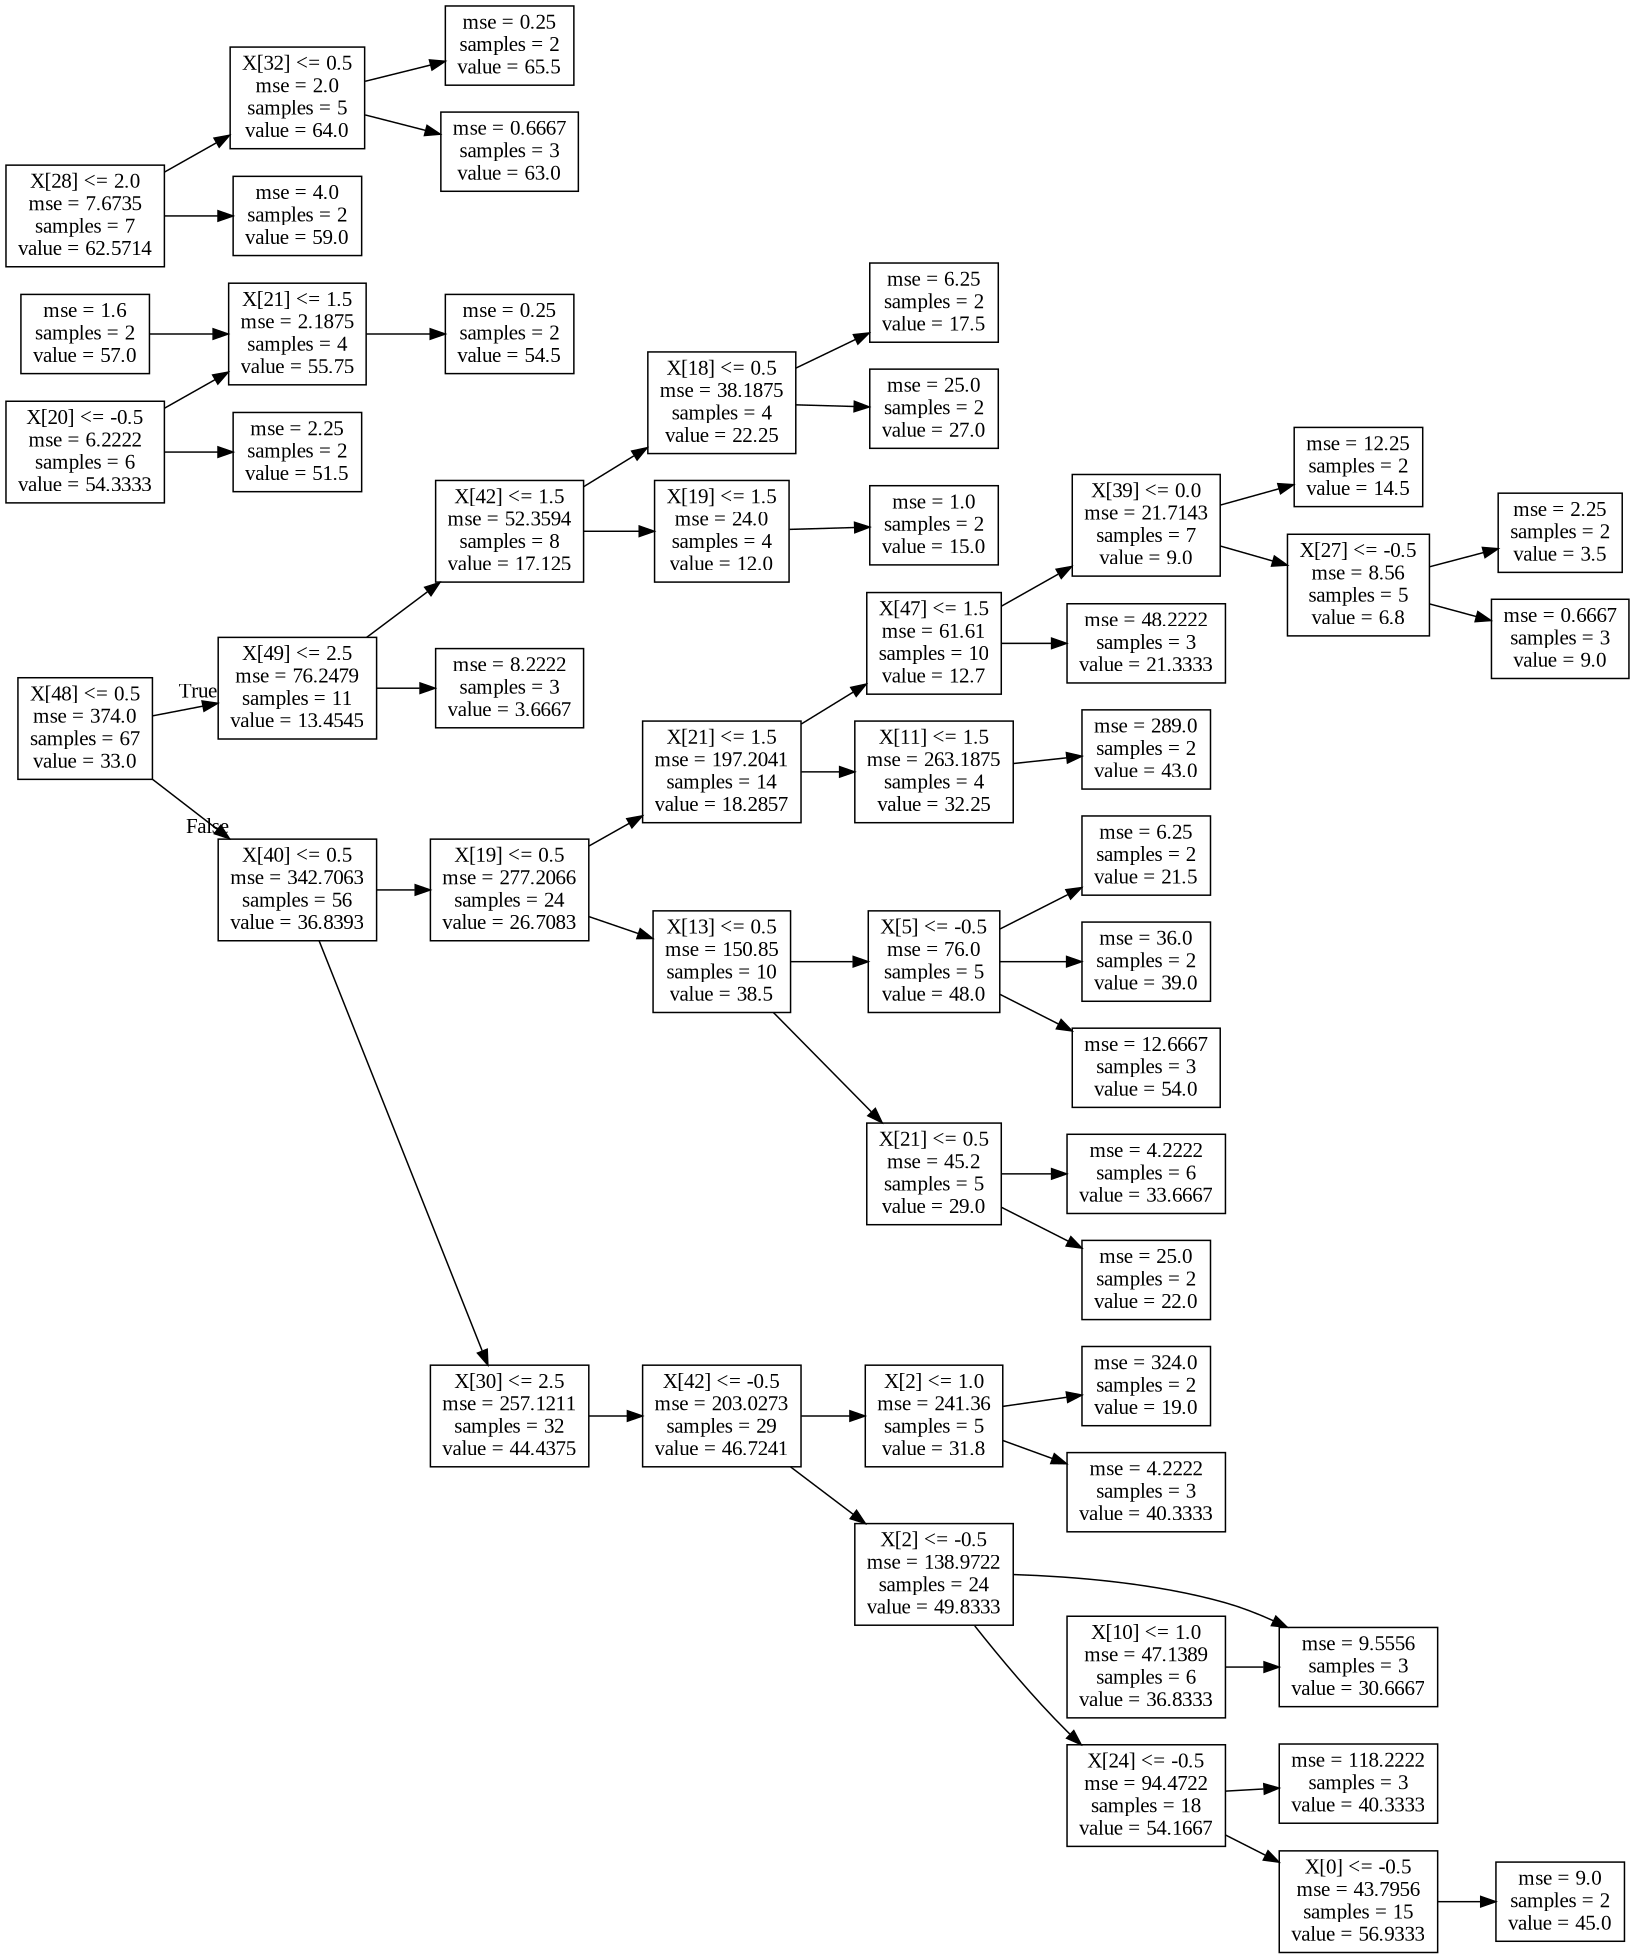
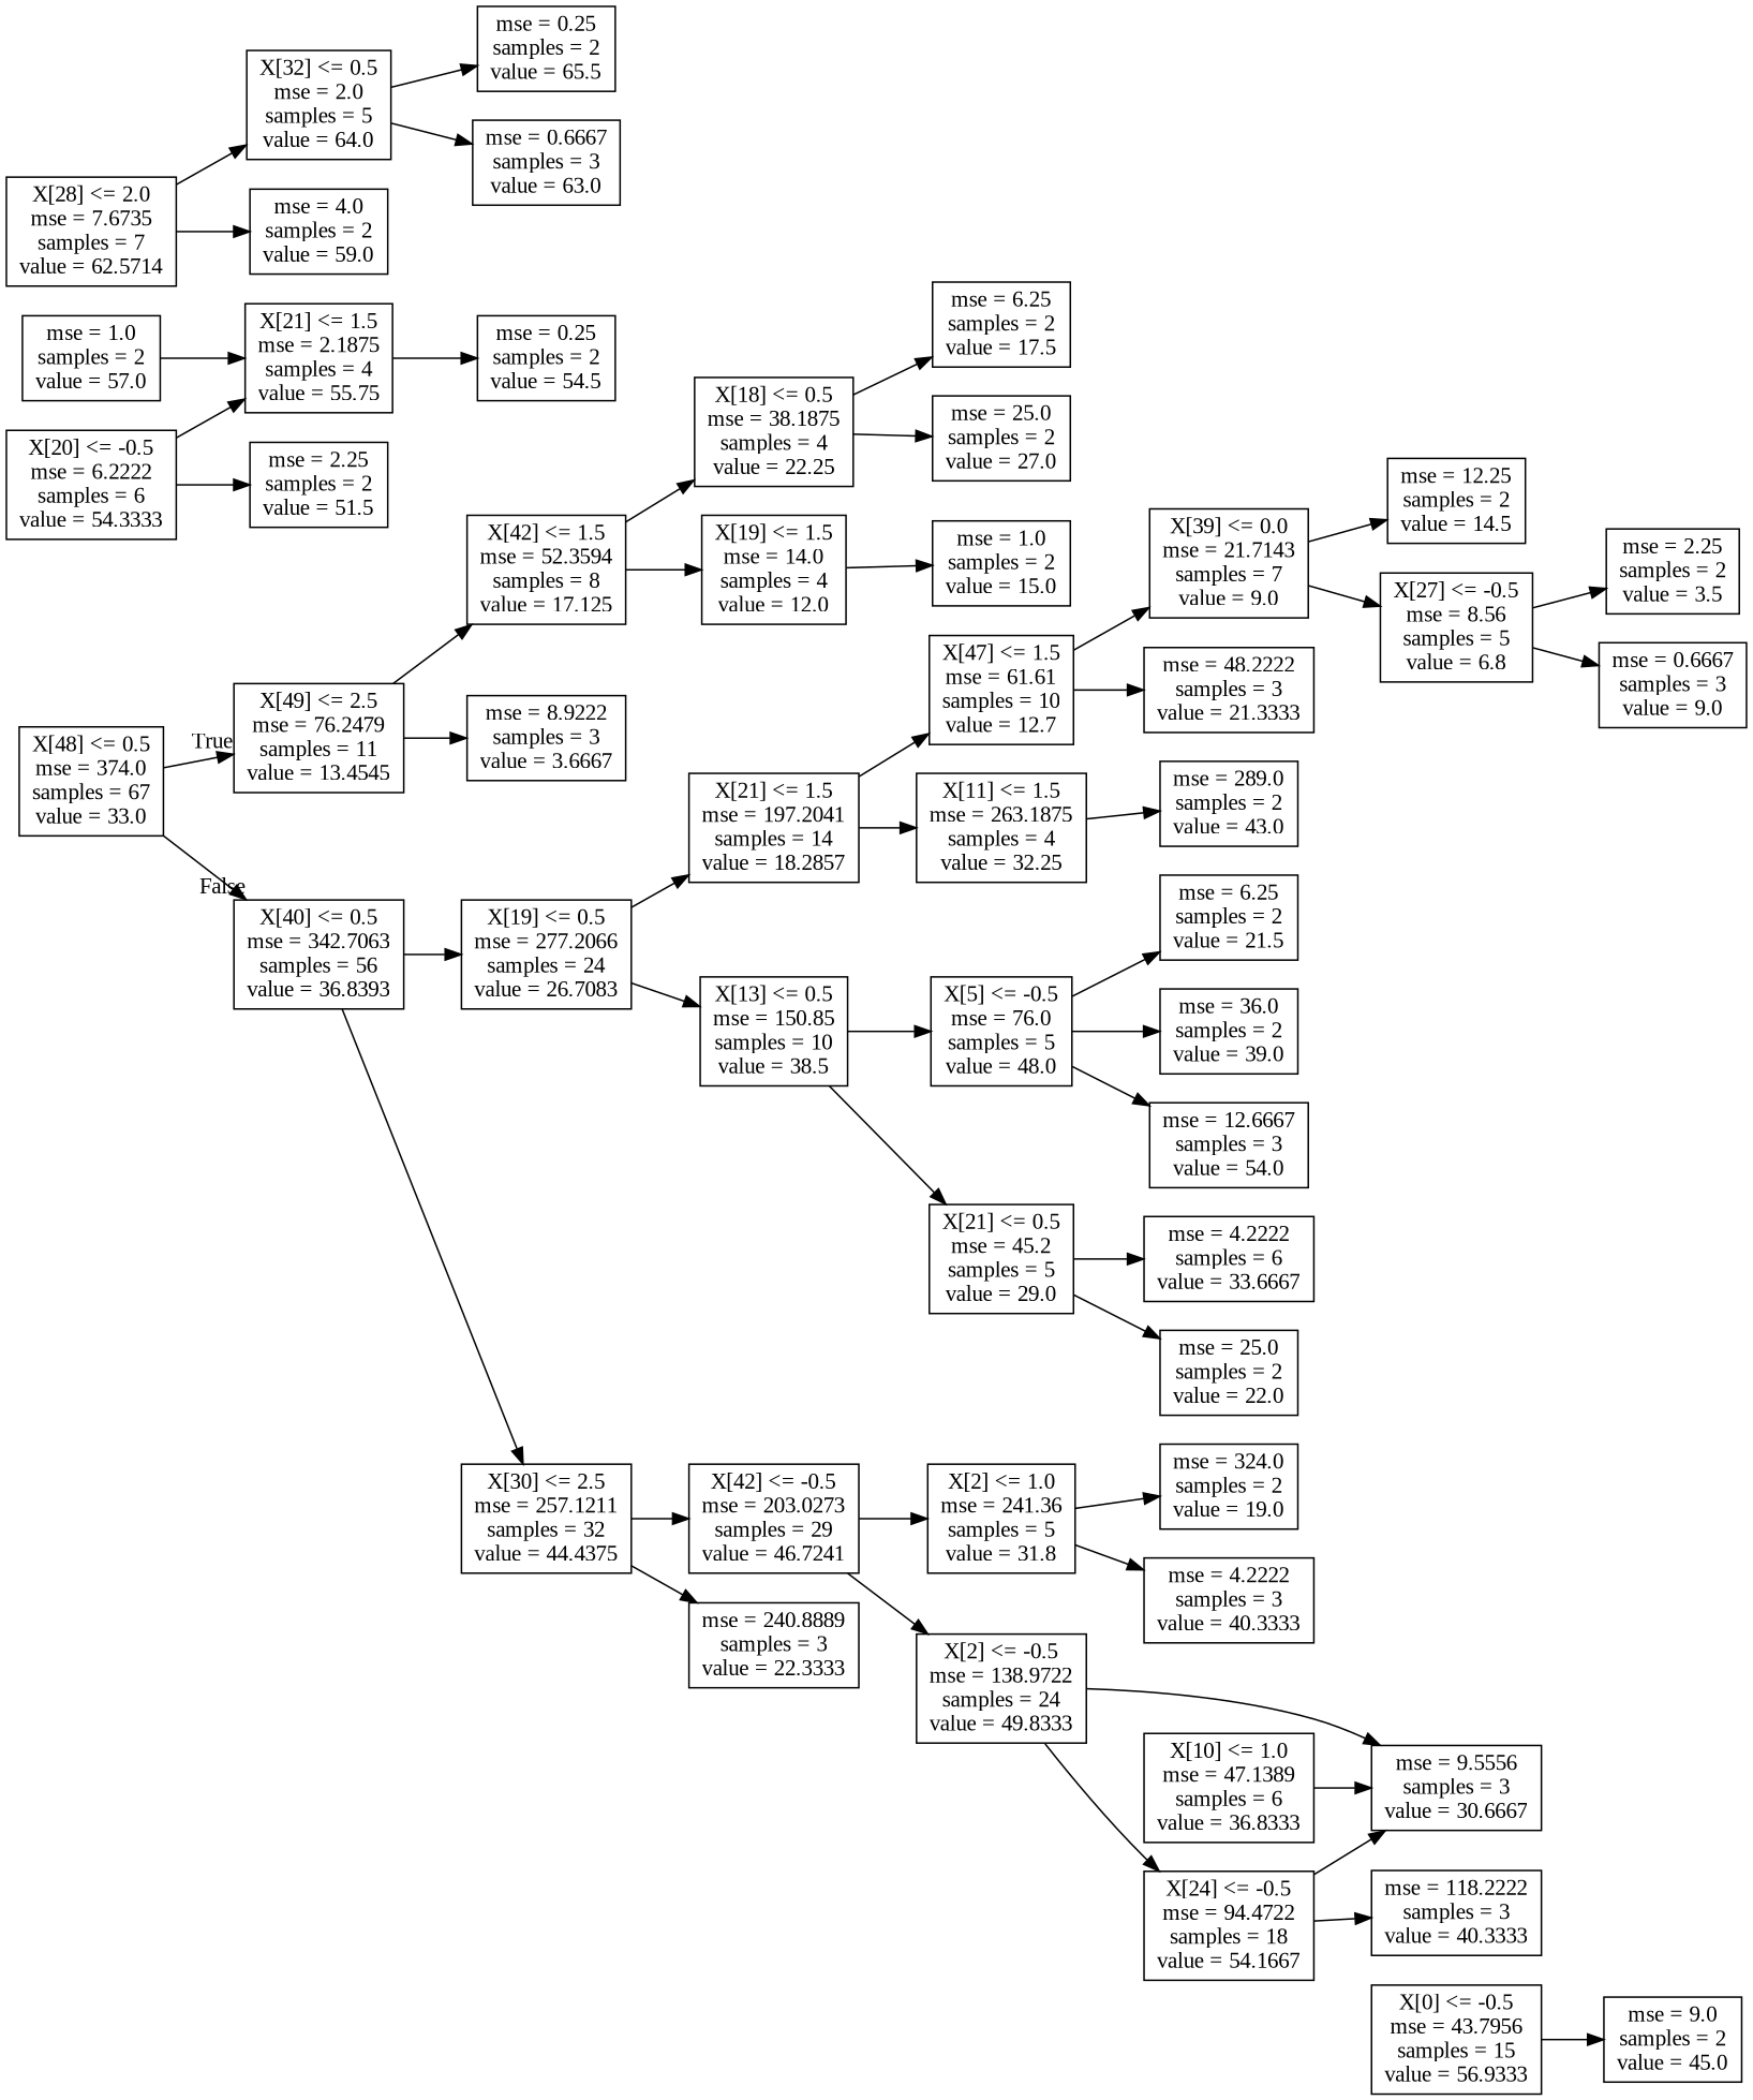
  digraph {
    fontname="Liberation Serif"
    rankdir=LR
    node [fontname="Liberation Serif" shape=box]
    edge [fontname="Liberation Serif"]
    n1 [label="X[48] <= 0.5\nmse = 374.0\nsamples = 67\nvalue = 33.0"]
    n2 [label="X[49] <= 2.5\nmse = 76.2479\nsamples = 11\nvalue = 13.4545"]
    n3 [label="X[40] <= 0.5\nmse = 342.7063\nsamples = 56\nvalue = 36.8393"]
    n4 [label="X[42] <= 1.5\nmse = 52.3594\nsamples = 8\nvalue = 17.125"]
-   n5 [label="mse = 8.2222\nsamples = 3\nvalue = 3.6667"]
+   n5 [label="mse = 8.9222\nsamples = 3\nvalue = 3.6667"]
    n6 [label="X[19] <= 0.5\nmse = 277.2066\nsamples = 24\nvalue = 26.7083"]
    n7 [label="X[30] <= 2.5\nmse = 257.1211\nsamples = 32\nvalue = 44.4375"]
    n8 [label="X[18] <= 0.5\nmse = 38.1875\nsamples = 4\nvalue = 22.25"]
-   n9 [label="X[19] <= 1.5\nmse = 24.0\nsamples = 4\nvalue = 12.0"]
+   n9 [label="X[19] <= 1.5\nmse = 14.0\nsamples = 4\nvalue = 12.0"]
    n10 [label="mse = 6.25\nsamples = 2\nvalue = 17.5"]
    n11 [label="mse = 25.0\nsamples = 2\nvalue = 27.0"]
    n12 [label="mse = 1.0\nsamples = 2\nvalue = 15.0"]
    n13 [label="X[21] <= 1.5\nmse = 197.2041\nsamples = 14\nvalue = 18.2857"]
    n14 [label="X[13] <= 0.5\nmse = 150.85\nsamples = 10\nvalue = 38.5"]
    n15 [label="X[42] <= -0.5\nmse = 203.0273\nsamples = 29\nvalue = 46.7241"]
+   n16 [label="mse = 240.8889\nsamples = 3\nvalue = 22.3333"]
    n17 [label="X[47] <= 1.5\nmse = 61.61\nsamples = 10\nvalue = 12.7"]
    n18 [label="X[11] <= 1.5\nmse = 263.1875\nsamples = 4\nvalue = 32.25"]
    n19 [label="X[5] <= -0.5\nmse = 76.0\nsamples = 5\nvalue = 48.0"]
    n20 [label="X[21] <= 0.5\nmse = 45.2\nsamples = 5\nvalue = 29.0"]
    n21 [label="X[39] <= 0.0\nmse = 21.7143\nsamples = 7\nvalue = 9.0"]
    n22 [label="mse = 48.2222\nsamples = 3\nvalue = 21.3333"]
    n23 [label="mse = 289.0\nsamples = 2\nvalue = 43.0"]
    n24 [label="mse = 12.25\nsamples = 2\nvalue = 14.5"]
    n25 [label="X[27] <= -0.5\nmse = 8.56\nsamples = 5\nvalue = 6.8"]
    n26 [label="mse = 2.25\nsamples = 2\nvalue = 3.5"]
    n27 [label="mse = 0.6667\nsamples = 3\nvalue = 9.0"]
    n28 [label="mse = 6.25\nsamples = 2\nvalue = 21.5"]
    n29 [label="mse = 36.0\nsamples = 2\nvalue = 39.0"]
    n30 [label="mse = 12.6667\nsamples = 3\nvalue = 54.0"]
    n31 [label="mse = 4.2222\nsamples = 6\nvalue = 33.6667"]
    n32 [label="mse = 25.0\nsamples = 2\nvalue = 22.0"]
    n33 [label="X[2] <= 1.0\nmse = 241.36\nsamples = 5\nvalue = 31.8"]
    n34 [label="X[2] <= -0.5\nmse = 138.9722\nsamples = 24\nvalue = 49.8333"]
    n35 [label="mse = 324.0\nsamples = 2\nvalue = 19.0"]
    n36 [label="mse = 4.2222\nsamples = 3\nvalue = 40.3333"]
    n37 [label="X[24] <= -0.5\nmse = 94.4722\nsamples = 18\nvalue = 54.1667"]
    n38 [label="mse = 9.5556\nsamples = 3\nvalue = 30.6667"]
    n39 [label="X[10] <= 1.0\nmse = 47.1389\nsamples = 6\nvalue = 36.8333"]
    n40 [label="mse = 118.2222\nsamples = 3\nvalue = 40.3333"]
    n41 [label="X[0] <= -0.5\nmse = 43.7956\nsamples = 15\nvalue = 56.9333"]
    n42 [label="mse = 9.0\nsamples = 2\nvalue = 45.0"]
    n43 [label="X[20] <= -0.5\nmse = 6.2222\nsamples = 6\nvalue = 54.3333"]
    n44 [label="X[21] <= 1.5\nmse = 2.1875\nsamples = 4\nvalue = 55.75"]
    n45 [label="mse = 2.25\nsamples = 2\nvalue = 51.5"]
    n46 [label="X[28] <= 2.0\nmse = 7.6735\nsamples = 7\nvalue = 62.5714"]
    n47 [label="X[32] <= 0.5\nmse = 2.0\nsamples = 5\nvalue = 64.0"]
    n48 [label="mse = 4.0\nsamples = 2\nvalue = 59.0"]
    n49 [label="mse = 0.25\nsamples = 2\nvalue = 54.5"]
-   n50 [label="mse = 1.6\nsamples = 2\nvalue = 57.0"]
+   n50 [label="mse = 1.0\nsamples = 2\nvalue = 57.0"]
    n51 [label="mse = 0.25\nsamples = 2\nvalue = 65.5"]
    n52 [label="mse = 0.6667\nsamples = 3\nvalue = 63.0"]
    n1 -> n2 [headlabel=True labelangle=45 labeldistance=2.5]
    n1 -> n3 [headlabel=False labelangle=-45 labeldistance=2.5]
    n2 -> n4
    n2 -> n5
    n3 -> n6
    n3 -> n7
    n4 -> n8
    n4 -> n9
    n6 -> n13
    n6 -> n14
    n7 -> n15
+   n7 -> n16
    n8 -> n10
    n8 -> n11
    n9 -> n12
    n13 -> n17
    n13 -> n18
    n14 -> n19
    n14 -> n20
    n15 -> n33
    n15 -> n34
    n17 -> n21
    n17 -> n22
    n18 -> n23
    n19 -> n28
    n19 -> n29
    n19 -> n30
    n20 -> n31
    n20 -> n32
    n21 -> n24
    n21 -> n25
    n25 -> n26
    n25 -> n27
    n33 -> n35
    n33 -> n36
    n34 -> n37
    n34 -> n38
    n37 -> n40
-   n37 -> n41
+   n37 -> n38
    n39 -> n38
    n41 -> n42
    n43 -> n44
    n43 -> n45
    n44 -> n49
    n46 -> n47
    n46 -> n48
    n47 -> n51
    n47 -> n52
    n50 -> n44
  }
